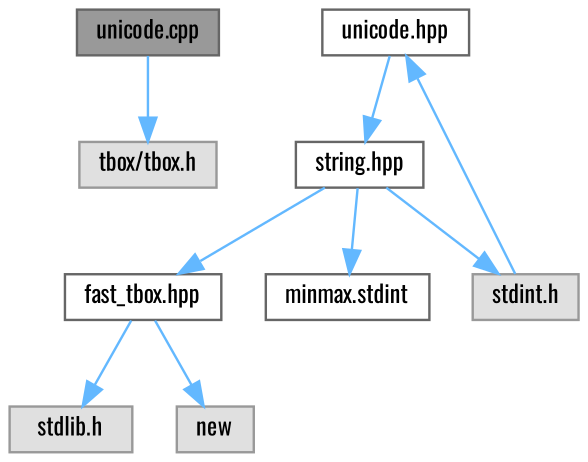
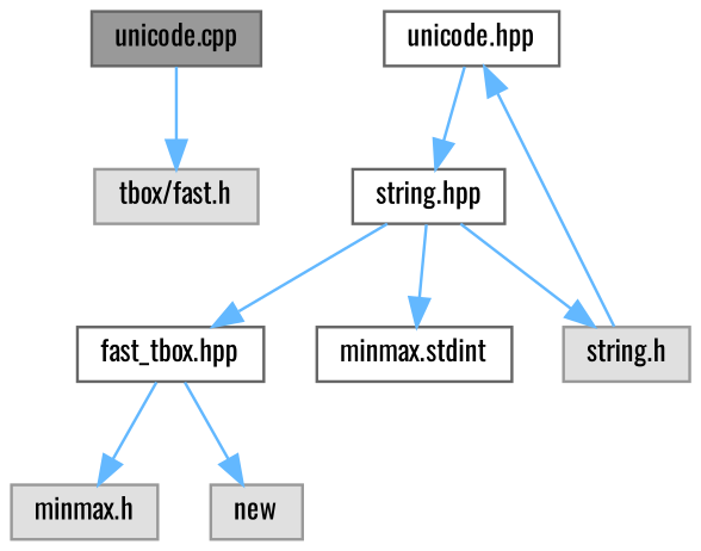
  digraph {
    fontname=Oswald
    node [color=grey60 fillcolor="#E0E0E0" fontname=Oswald fontsize=10 shape=box style=filled]
    edge [color=steelblue1 fontname=Oswald fontsize=10 labelfontname=Helvetica labelfontsize=10 style=solid]
    n1 [color=gray40 fillcolor=grey60 fontcolor=black height=0.2 label="unicode.cpp" width=0.4]
-   n2 [height=0.2 label="tbox/tbox.h" width=0.4]
+   n2 [height=0.2 label="tbox/fast.h" width=0.4]
    n3 [color=grey40 fillcolor=white height=0.2 label="unicode.hpp" width=0.4]
    n4 [color=grey40 fillcolor=white height=0.2 label="string.hpp" width=0.4]
    n5 [color=grey40 fillcolor=white height=0.2 label="fast_tbox.hpp" width=0.4]
    n6 [color=grey40 fillcolor=white height=0.2 label="minmax.stdint" width=0.4]
-   n7 [height=0.2 label="stdint.h" width=0.4]
-   n8 [height=0.2 label="stdlib.h" width=0.4]
+   n7 [height=0.2 label="string.h" width=0.4]
+   n8 [height=0.2 label="minmax.h" width=0.4]
    n9 [height=0.2 label=new width=0.4]
    n1 -> n2
    n3 -> n4
    n4 -> n5
    n4 -> n6
    n4 -> n7
    n5 -> n8
    n5 -> n9
    n7 -> n3
  }
